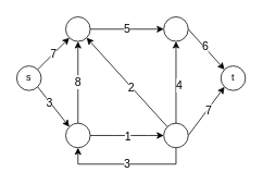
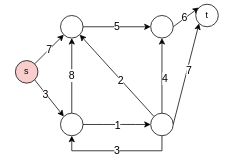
  <mxCell id="0" />
  <mxCell id="1" parent="0" />
  <mxCell id="2" value="&lt;font style=&quot;font-size: 14px&quot;&gt;7&lt;/font&gt;" style="rounded=0;orthogonalLoop=1;jettySize=auto;html=1;exitX=1;exitY=0;exitDx=0;exitDy=0;entryX=0;entryY=1;entryDx=0;entryDy=0;" parent="1" source="5" target="7" edge="1"><mxGeometry relative="1" as="geometry" /></mxCell>
  <mxCell id="3" style="edgeStyle=none;rounded=0;orthogonalLoop=1;jettySize=auto;html=1;exitX=1;exitY=1;exitDx=0;exitDy=0;entryX=0;entryY=0;entryDx=0;entryDy=0;" parent="1" source="5" target="11" edge="1"><mxGeometry relative="1" as="geometry" /></mxCell>
  <mxCell id="4" value="&lt;font style=&quot;font-size: 14px&quot;&gt;3&lt;/font&gt;" style="text;html=1;resizable=0;points=[];align=center;verticalAlign=middle;labelBackgroundColor=#ffffff;" parent="3" vertex="1" connectable="0"><mxGeometry x="-0.275" y="-1" relative="1" as="geometry"><mxPoint as="offset" /></mxGeometry></mxCell>
- <mxCell id="5" value="s" style="ellipse;whiteSpace=wrap;html=1;aspect=fixed;" parent="1" vertex="1"><mxGeometry x="20" y="80" width="30" height="30" as="geometry" /></mxCell>
+ <mxCell id="5" value="s" style="ellipse;whiteSpace=wrap;html=1;aspect=fixed;fillColor=#f8cecc;" parent="1" vertex="1"><mxGeometry x="20" y="80" width="30" height="30" as="geometry" /></mxCell>
  <mxCell id="6" value="&lt;font style=&quot;font-size: 14px&quot;&gt;5&lt;/font&gt;" style="edgeStyle=none;rounded=0;orthogonalLoop=1;jettySize=auto;html=1;exitX=1;exitY=0.5;exitDx=0;exitDy=0;entryX=0;entryY=0.5;entryDx=0;entryDy=0;" parent="1" source="7" target="14" edge="1"><mxGeometry relative="1" as="geometry" /></mxCell>
  <mxCell id="7" value="" style="ellipse;whiteSpace=wrap;html=1;aspect=fixed;" parent="1" vertex="1"><mxGeometry x="80" y="20" width="30" height="30" as="geometry" /></mxCell>
  <mxCell id="8" style="edgeStyle=orthogonalEdgeStyle;rounded=0;orthogonalLoop=1;jettySize=auto;html=1;exitX=1;exitY=0.5;exitDx=0;exitDy=0;entryX=0;entryY=0.5;entryDx=0;entryDy=0;curved=1;" parent="1" source="11" target="22" edge="1"><mxGeometry relative="1" as="geometry"><Array as="points"><mxPoint x="170" y="165" /><mxPoint x="170" y="165" /></Array></mxGeometry></mxCell>
  <mxCell id="9" value="&lt;font style=&quot;font-size: 14px&quot;&gt;1&lt;/font&gt;" style="text;html=1;resizable=0;points=[];align=center;verticalAlign=middle;labelBackgroundColor=#ffffff;" parent="8" vertex="1" connectable="0"><mxGeometry relative="1" as="geometry"><mxPoint as="offset" /></mxGeometry></mxCell>
  <mxCell id="10" value="&lt;font style=&quot;font-size: 14px&quot;&gt;8&lt;/font&gt;" style="edgeStyle=none;rounded=0;orthogonalLoop=1;jettySize=auto;html=1;exitX=0.5;exitY=0;exitDx=0;exitDy=0;" parent="1" source="11" edge="1"><mxGeometry relative="1" as="geometry"><mxPoint x="95" y="50" as="targetPoint" /></mxGeometry></mxCell>
  <mxCell id="11" value="" style="ellipse;whiteSpace=wrap;html=1;aspect=fixed;" parent="1" vertex="1"><mxGeometry x="80" y="150" width="30" height="30" as="geometry" /></mxCell>
  <mxCell id="12" style="edgeStyle=none;rounded=0;orthogonalLoop=1;jettySize=auto;html=1;exitX=1;exitY=0.5;exitDx=0;exitDy=0;entryX=0;entryY=0;entryDx=0;entryDy=0;" parent="1" source="14" target="23" edge="1"><mxGeometry relative="1" as="geometry" /></mxCell>
  <mxCell id="13" value="&lt;font style=&quot;font-size: 14px&quot;&gt;6&lt;/font&gt;" style="text;html=1;resizable=0;points=[];align=center;verticalAlign=middle;labelBackgroundColor=#ffffff;" parent="12" vertex="1" connectable="0"><mxGeometry x="-0.122" y="2" relative="1" as="geometry"><mxPoint as="offset" /></mxGeometry></mxCell>
  <mxCell id="14" value="" style="ellipse;whiteSpace=wrap;html=1;aspect=fixed;" parent="1" vertex="1"><mxGeometry x="200" y="20" width="30" height="30" as="geometry" /></mxCell>
  <mxCell id="15" style="edgeStyle=none;rounded=0;orthogonalLoop=1;jettySize=auto;html=1;exitX=1;exitY=0.5;exitDx=0;exitDy=0;entryX=0;entryY=1;entryDx=0;entryDy=0;" parent="1" source="22" target="23" edge="1"><mxGeometry relative="1" as="geometry" /></mxCell>
  <mxCell id="16" value="&lt;font style=&quot;font-size: 14px&quot;&gt;7&lt;/font&gt;" style="text;html=1;resizable=0;points=[];align=center;verticalAlign=middle;labelBackgroundColor=#ffffff;" parent="15" vertex="1" connectable="0"><mxGeometry x="0.06" y="-2" relative="1" as="geometry"><mxPoint as="offset" /></mxGeometry></mxCell>
  <mxCell id="17" style="edgeStyle=none;rounded=0;orthogonalLoop=1;jettySize=auto;html=1;exitX=0.5;exitY=0;exitDx=0;exitDy=0;entryX=0.5;entryY=1;entryDx=0;entryDy=0;" parent="1" source="22" target="14" edge="1"><mxGeometry relative="1" as="geometry" /></mxCell>
  <mxCell id="18" value="&lt;font style=&quot;font-size: 14px&quot;&gt;4&lt;/font&gt;" style="text;html=1;resizable=0;points=[];align=center;verticalAlign=middle;labelBackgroundColor=#ffffff;" parent="17" vertex="1" connectable="0"><mxGeometry x="-0.06" y="-3" relative="1" as="geometry"><mxPoint as="offset" /></mxGeometry></mxCell>
  <mxCell id="19" value="&lt;font style=&quot;font-size: 14px&quot;&gt;3&lt;/font&gt;" style="edgeStyle=orthogonalEdgeStyle;rounded=0;orthogonalLoop=1;jettySize=auto;html=1;exitX=0.5;exitY=1;exitDx=0;exitDy=0;entryX=0.5;entryY=1;entryDx=0;entryDy=0;" parent="1" source="22" target="11" edge="1"><mxGeometry relative="1" as="geometry" /></mxCell>
  <mxCell id="20" style="rounded=0;orthogonalLoop=1;jettySize=auto;html=1;exitX=0;exitY=0;exitDx=0;exitDy=0;entryX=1;entryY=1;entryDx=0;entryDy=0;" parent="1" source="22" target="7" edge="1"><mxGeometry relative="1" as="geometry" /></mxCell>
  <mxCell id="21" value="&lt;font style=&quot;font-size: 14px&quot;&gt;2&lt;/font&gt;" style="text;html=1;resizable=0;points=[];align=center;verticalAlign=middle;labelBackgroundColor=#ffffff;" parent="20" vertex="1" connectable="0"><mxGeometry x="-0.088" relative="1" as="geometry"><mxPoint y="1" as="offset" /></mxGeometry></mxCell>
  <mxCell id="22" value="" style="ellipse;whiteSpace=wrap;html=1;aspect=fixed;" parent="1" vertex="1"><mxGeometry x="200" y="150" width="30" height="30" as="geometry" /></mxCell>
- <mxCell id="23" value="t" style="ellipse;whiteSpace=wrap;html=1;aspect=fixed;" parent="1" vertex="1"><mxGeometry x="270" y="80" width="30" height="30" as="geometry" /></mxCell>
+ <mxCell id="23" value="t" style="ellipse;whiteSpace=wrap;html=1;aspect=fixed;" parent="1" vertex="1"><mxGeometry x="260" y="5" width="30" height="30" as="geometry" /></mxCell>
